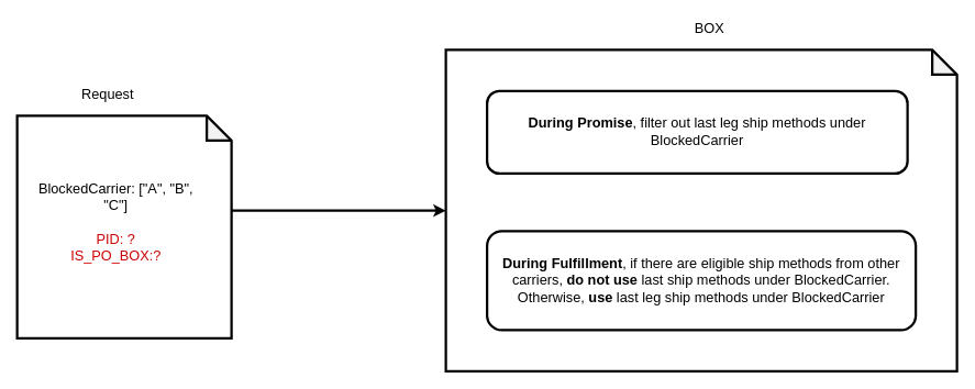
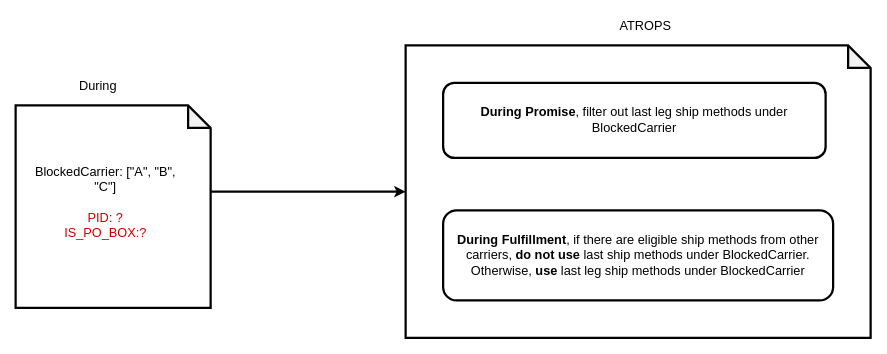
  <mxCell id="0" />
  <mxCell id="1" parent="0" />
  <mxCell id="2" style="edgeStyle=orthogonalEdgeStyle;rounded=0;orthogonalLoop=1;jettySize=auto;html=1;exitX=0;exitY=0;exitDx=240;exitDy=115;exitPerimeter=0;fontSize=13;strokeWidth=3;" edge="1" parent="1" source="8" target="3"><mxGeometry relative="1" as="geometry" /></mxCell>
  <mxCell id="3" value="" style="shape=note;whiteSpace=wrap;html=1;backgroundOutline=1;darkOpacity=0.05;strokeWidth=3;fontSize=17;" vertex="1" parent="1"><mxGeometry x="540" y="60" width="620" height="390" as="geometry" /></mxCell>
- <mxCell id="4" value="BOX" style="text;html=1;strokeColor=none;fillColor=none;align=center;verticalAlign=middle;whiteSpace=wrap;rounded=0;strokeWidth=3;fontSize=17;" vertex="1" parent="1"><mxGeometry x="830" y="20" width="60" height="30" as="geometry" /></mxCell>
+ <mxCell id="4" value="ATROPS" style="text;html=1;strokeColor=none;fillColor=none;align=center;verticalAlign=middle;whiteSpace=wrap;rounded=0;strokeWidth=3;fontSize=17;" vertex="1" parent="1"><mxGeometry x="830" y="20" width="60" height="30" as="geometry" /></mxCell>
  <mxCell id="5" value="&lt;b&gt;During Promise&lt;/b&gt;, filter out last leg ship methods under BlockedCarrier" style="rounded=1;whiteSpace=wrap;html=1;strokeWidth=3;fontSize=17;" vertex="1" parent="1"><mxGeometry x="590" y="110" width="510" height="100" as="geometry" /></mxCell>
  <mxCell id="6" value="&lt;b&gt;During Fulfillment&lt;/b&gt;, if there are eligible ship methods from other carriers, &lt;b&gt;do not use&lt;/b&gt; last ship methods under BlockedCarrier.&lt;br style=&quot;font-size: 17px;&quot;&gt;Otherwise, &lt;b&gt;use&lt;/b&gt; last leg ship methods under BlockedCarrier" style="rounded=1;whiteSpace=wrap;html=1;strokeWidth=3;fontSize=17;" vertex="1" parent="1"><mxGeometry x="590" y="280" width="520" height="120" as="geometry" /></mxCell>
  <mxCell id="7" value="" style="group" vertex="1" connectable="0" parent="1"><mxGeometry x="20" y="100" width="260" height="310" as="geometry" /></mxCell>
  <mxCell id="8" value="" style="shape=note;whiteSpace=wrap;html=1;backgroundOutline=1;darkOpacity=0.05;strokeWidth=3;fontSize=17;" vertex="1" parent="7"><mxGeometry y="40" width="260" height="270" as="geometry" /></mxCell>
- <mxCell id="9" value="Request" style="text;html=1;strokeColor=none;fillColor=none;align=center;verticalAlign=middle;whiteSpace=wrap;rounded=0;strokeWidth=3;fontSize=17;" vertex="1" parent="7"><mxGeometry x="80" width="60" height="30" as="geometry" /></mxCell>
+ <mxCell id="9" value="During" style="text;html=1;strokeColor=none;fillColor=none;align=center;verticalAlign=middle;whiteSpace=wrap;rounded=0;strokeWidth=3;fontSize=17;" vertex="1" parent="7"><mxGeometry x="80" width="60" height="30" as="geometry" /></mxCell>
  <mxCell id="10" value="BlockedCarrier: [&quot;A&quot;, &quot;B&quot;, &quot;C&quot;]&lt;br&gt;&lt;br&gt;&lt;font color=&quot;#cc0000&quot;&gt;PID: ?&lt;br&gt;IS_PO_BOX:?&lt;/font&gt;" style="text;html=1;strokeColor=none;fillColor=none;align=center;verticalAlign=middle;whiteSpace=wrap;rounded=0;strokeWidth=3;fontSize=17;" vertex="1" parent="7"><mxGeometry x="20" y="120" width="200" height="100" as="geometry" /></mxCell>
